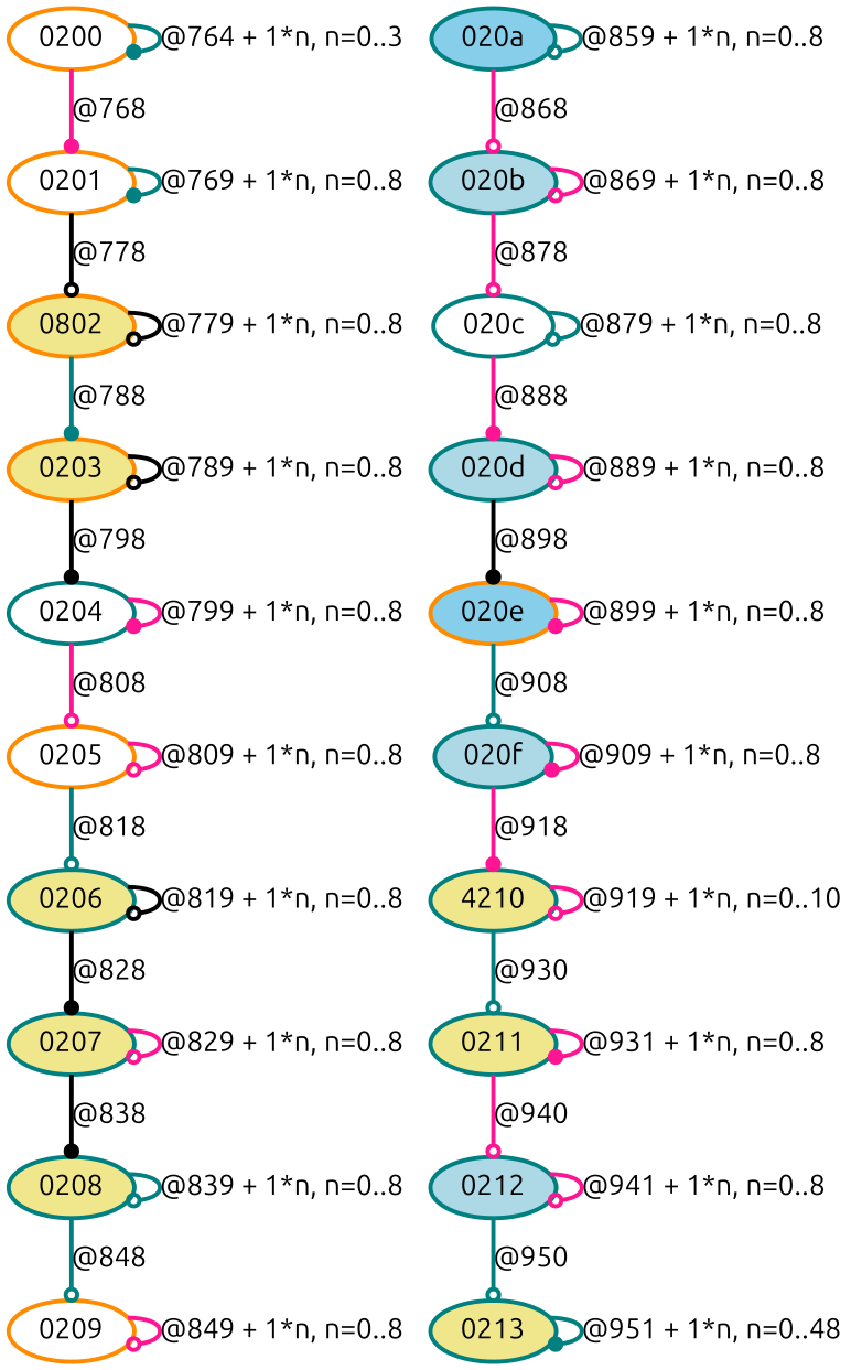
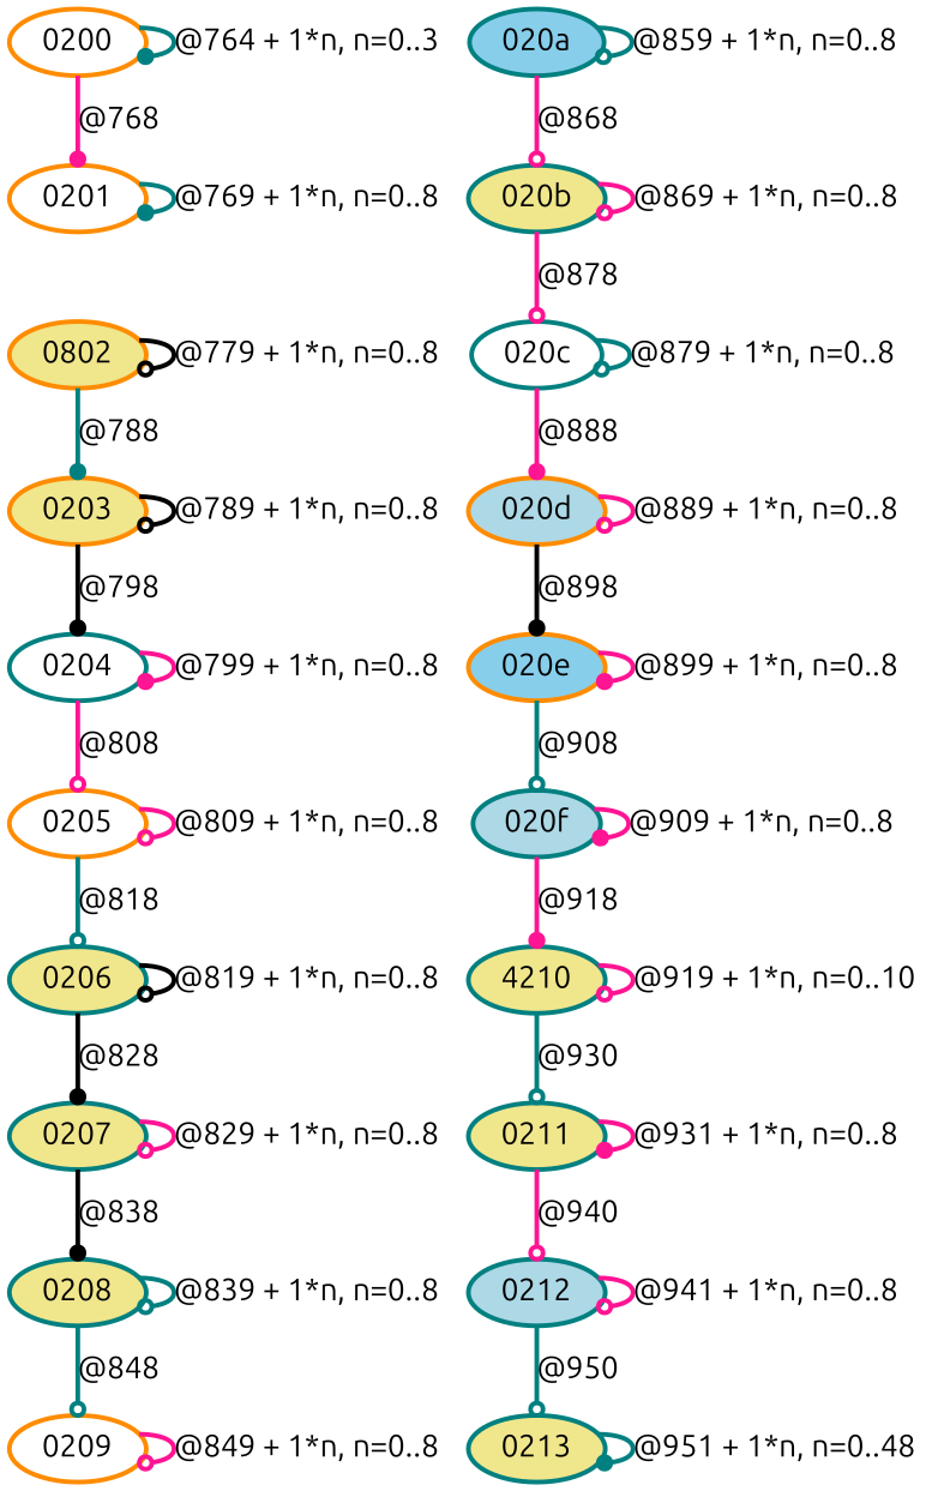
  digraph {
    fontname=Ubuntu
    node [color=teal fillcolor=khaki fontname=Ubuntu fontsize=20 penwidth=3 shape=oval style="rounded,filled"]
    edge [arrowhead=odot arrowsize=1 color=deeppink fontname=Ubuntu fontsize=20 penwidth=3 style=bold]
    0200 [color=darkorange fillcolor=white]
    0201 [color=darkorange fillcolor=white]
    n3 [color=darkorange label=0802]
    0203 [color=darkorange]
    0204 [fillcolor=white]
    0205 [color=darkorange fillcolor=white]
    0206
    0207
    0208
    0209 [color=darkorange fillcolor=white]
    "020a" [fillcolor=skyblue]
-   "020b" [fillcolor=lightblue]
+   "020b"
    "020c" [fillcolor=white]
-   "020d" [fillcolor=lightblue]
+   "020d" [color=darkorange fillcolor=lightblue]
    "020e" [color=darkorange fillcolor=skyblue]
    "020f" [fillcolor=lightblue]
    n17 [label=4210]
    0211
    0212 [fillcolor=lightblue]
    0213
    0200 -> 0200 [arrowhead=dot color=teal label="@764 + 1*n, n=0..3"]
    0200 -> 0201 [arrowhead=dot label="@768"]
    0201 -> 0201 [arrowhead=dot color=teal label="@769 + 1*n, n=0..8"]
-   0201 -> n3 [color=black label="@778"]
    n3 -> n3 [color=black label="@779 + 1*n, n=0..8"]
    n3 -> 0203 [arrowhead=dot color=teal label="@788"]
    0203 -> 0203 [color=black label="@789 + 1*n, n=0..8"]
    0203 -> 0204 [arrowhead=dot color=black label="@798"]
    0204 -> 0204 [arrowhead=dot label="@799 + 1*n, n=0..8"]
    0204 -> 0205 [label="@808"]
    0205 -> 0205 [label="@809 + 1*n, n=0..8"]
    0205 -> 0206 [color=teal label="@818"]
    0206 -> 0206 [color=black label="@819 + 1*n, n=0..8"]
    0206 -> 0207 [arrowhead=dot color=black label="@828"]
    0207 -> 0207 [label="@829 + 1*n, n=0..8"]
    0207 -> 0208 [arrowhead=dot color=black label="@838"]
    0208 -> 0208 [color=teal label="@839 + 1*n, n=0..8"]
    0208 -> 0209 [color=teal label="@848"]
    0209 -> 0209 [label="@849 + 1*n, n=0..8"]
    "020a" -> "020a" [color=teal label="@859 + 1*n, n=0..8"]
    "020a" -> "020b" [label="@868"]
    "020b" -> "020b" [label="@869 + 1*n, n=0..8"]
    "020b" -> "020c" [label="@878"]
    "020c" -> "020c" [color=teal label="@879 + 1*n, n=0..8"]
    "020c" -> "020d" [arrowhead=dot label="@888"]
    "020d" -> "020d" [label="@889 + 1*n, n=0..8"]
    "020d" -> "020e" [arrowhead=dot color=black label="@898"]
    "020e" -> "020e" [arrowhead=dot label="@899 + 1*n, n=0..8"]
    "020e" -> "020f" [color=teal label="@908"]
    "020f" -> "020f" [arrowhead=dot label="@909 + 1*n, n=0..8"]
    "020f" -> n17 [arrowhead=dot label="@918"]
    n17 -> n17 [label="@919 + 1*n, n=0..10"]
    n17 -> 0211 [color=teal label="@930"]
    0211 -> 0211 [arrowhead=dot label="@931 + 1*n, n=0..8"]
    0211 -> 0212 [label="@940"]
    0212 -> 0212 [label="@941 + 1*n, n=0..8"]
    0212 -> 0213 [color=teal label="@950"]
    0213 -> 0213 [arrowhead=dot color=teal label="@951 + 1*n, n=0..48"]
  }
